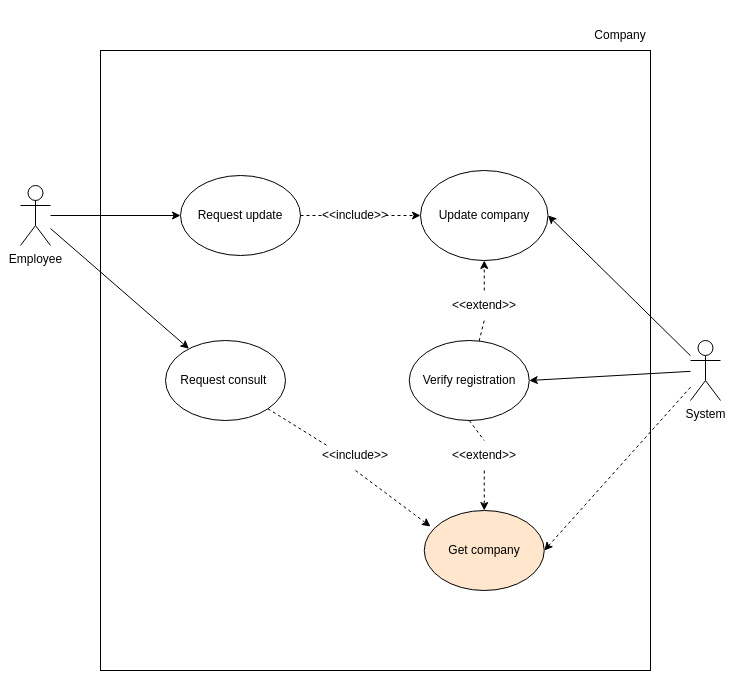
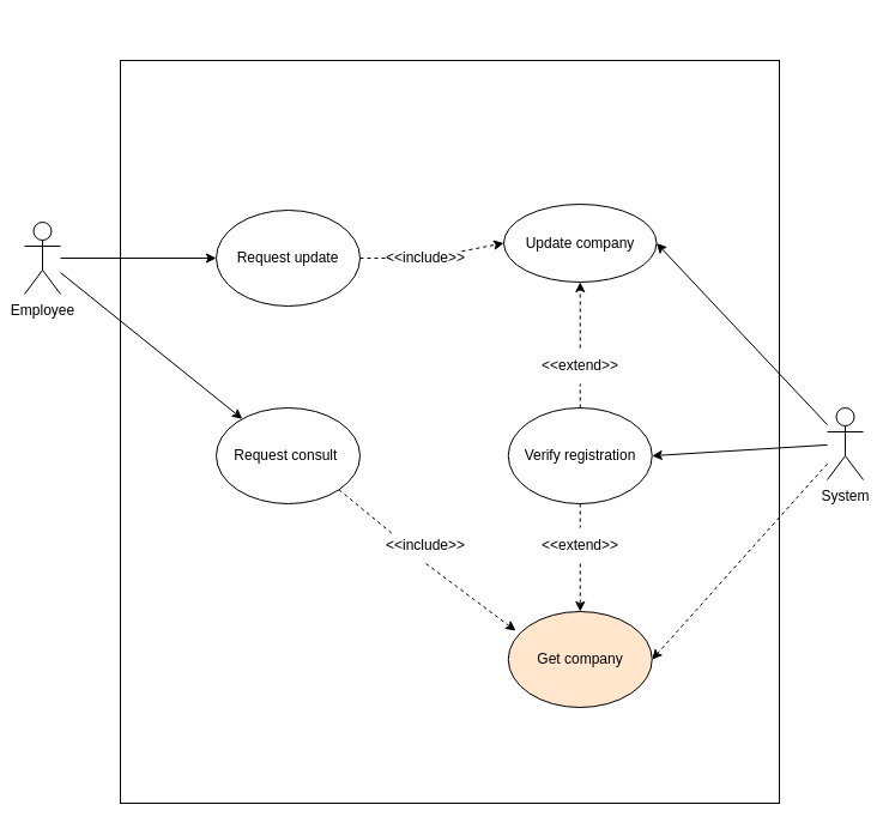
  <mxCell id="0" />
  <mxCell id="1" parent="0" />
  <mxCell id="2" value="" style="rounded=0;whiteSpace=wrap;html=1;" vertex="1" parent="1"><mxGeometry x="100" y="50" width="550" height="620" as="geometry" /></mxCell>
  <mxCell id="3" style="edgeStyle=none;html=1;entryX=0;entryY=0.5;entryDx=0;entryDy=0;" edge="1" parent="1" source="5" target="7"><mxGeometry relative="1" as="geometry" /></mxCell>
  <mxCell id="4" style="edgeStyle=none;html=1;" edge="1" parent="1" source="5" target="17"><mxGeometry relative="1" as="geometry" /></mxCell>
  <mxCell id="5" value="Employee" style="shape=umlActor;verticalLabelPosition=bottom;verticalAlign=top;html=1;outlineConnect=0;fontStyle=0" parent="1" vertex="1"><mxGeometry x="20" y="185" width="30" height="60" as="geometry" /></mxCell>
  <mxCell id="6" style="edgeStyle=none;html=1;entryX=0;entryY=0.5;entryDx=0;entryDy=0;dashed=1;startArrow=none;startFill=0;endArrow=classic;endFill=1;" edge="1" parent="1" source="19" target="12"><mxGeometry relative="1" as="geometry" /></mxCell>
  <mxCell id="7" value="Request update" style="ellipse;whiteSpace=wrap;html=1;" parent="1" vertex="1"><mxGeometry x="180" y="175" width="120" height="80" as="geometry" /></mxCell>
  <mxCell id="8" style="edgeStyle=none;html=1;entryX=1;entryY=0.5;entryDx=0;entryDy=0;" edge="1" parent="1" source="11" target="12"><mxGeometry relative="1" as="geometry" /></mxCell>
  <mxCell id="9" style="edgeStyle=none;html=1;entryX=1;entryY=0.5;entryDx=0;entryDy=0;" edge="1" parent="1" source="11" target="15"><mxGeometry relative="1" as="geometry" /></mxCell>
  <mxCell id="10" style="edgeStyle=none;html=1;entryX=1;entryY=0.5;entryDx=0;entryDy=0;dashed=1;" edge="1" parent="1" source="11" target="18"><mxGeometry relative="1" as="geometry" /></mxCell>
  <mxCell id="11" value="System" style="shape=umlActor;verticalLabelPosition=bottom;verticalAlign=top;html=1;outlineConnect=0;fontStyle=0" parent="1" vertex="1"><mxGeometry x="690" y="340" width="30" height="60" as="geometry" /></mxCell>
- <mxCell id="12" value="Update company" style="ellipse;whiteSpace=wrap;html=1;" parent="1" vertex="1"><mxGeometry x="420" y="170" width="127.5" height="90" as="geometry" /></mxCell>
+ <mxCell id="12" value="Update company" style="ellipse;whiteSpace=wrap;html=1;" parent="1" vertex="1"><mxGeometry x="420" y="170" width="127.5" height="65" as="geometry" /></mxCell>
  <mxCell id="13" style="edgeStyle=none;html=1;entryX=0.5;entryY=1;entryDx=0;entryDy=0;dashed=1;startArrow=none;startFill=0;endArrow=classic;endFill=1;" edge="1" parent="1" source="23" target="12"><mxGeometry relative="1" as="geometry" /></mxCell>
  <mxCell id="14" style="edgeStyle=none;html=1;exitX=0.5;exitY=1;exitDx=0;exitDy=0;entryX=0.5;entryY=0;entryDx=0;entryDy=0;dashed=1;startArrow=none;startFill=0;endArrow=classic;endFill=1;" edge="1" parent="1" source="25" target="18"><mxGeometry relative="1" as="geometry" /></mxCell>
- <mxCell id="15" value="Verify registration" style="ellipse;whiteSpace=wrap;html=1;" vertex="1" parent="1"><mxGeometry x="408.75" y="340" width="120" height="80" as="geometry" /></mxCell>
+ <mxCell id="15" value="Verify registration" style="ellipse;whiteSpace=wrap;html=1;" vertex="1" parent="1"><mxGeometry x="423.75" y="340" width="120" height="80" as="geometry" /></mxCell>
  <mxCell id="16" style="edgeStyle=none;html=1;exitX=0.5;exitY=1;exitDx=0;exitDy=0;entryX=0.052;entryY=0.2;entryDx=0;entryDy=0;entryPerimeter=0;dashed=1;startArrow=none;startFill=0;endArrow=classic;endFill=1;" edge="1" parent="1" source="21" target="18"><mxGeometry relative="1" as="geometry" /></mxCell>
- <mxCell id="17" value="Request consult&amp;nbsp;" style="ellipse;whiteSpace=wrap;html=1;" vertex="1" parent="1"><mxGeometry x="165" y="340" width="120" height="80" as="geometry" /></mxCell>
+ <mxCell id="17" value="Request consult&amp;nbsp;" style="ellipse;whiteSpace=wrap;html=1;" vertex="1" parent="1"><mxGeometry x="180" y="340" width="120" height="80" as="geometry" /></mxCell>
  <mxCell id="18" value="Get company" style="ellipse;whiteSpace=wrap;html=1;fillColor=#ffe6cc;" vertex="1" parent="1"><mxGeometry x="423.75" y="510" width="120" height="80" as="geometry" /></mxCell>
  <mxCell id="19" value="&amp;lt;&amp;lt;include&amp;gt;&amp;gt;" style="text;html=1;strokeColor=none;fillColor=none;align=center;verticalAlign=middle;whiteSpace=wrap;rounded=0;" vertex="1" parent="1"><mxGeometry x="325" y="200" width="60" height="30" as="geometry" /></mxCell>
  <mxCell id="20" value="" style="edgeStyle=none;html=1;entryX=0;entryY=0.5;entryDx=0;entryDy=0;dashed=1;startArrow=none;startFill=0;endArrow=none;endFill=1;" edge="1" parent="1" source="7" target="19"><mxGeometry relative="1" as="geometry"><mxPoint x="300" y="215" as="sourcePoint" /><mxPoint x="420" y="215" as="targetPoint" /></mxGeometry></mxCell>
  <mxCell id="21" value="&amp;lt;&amp;lt;include&amp;gt;&amp;gt;" style="text;html=1;strokeColor=none;fillColor=none;align=center;verticalAlign=middle;whiteSpace=wrap;rounded=0;" vertex="1" parent="1"><mxGeometry x="325" y="440" width="60" height="30" as="geometry" /></mxCell>
  <mxCell id="22" value="" style="edgeStyle=none;html=1;exitX=1;exitY=1;exitDx=0;exitDy=0;entryX=0.052;entryY=0.2;entryDx=0;entryDy=0;entryPerimeter=0;dashed=1;startArrow=none;startFill=0;endArrow=none;endFill=1;" edge="1" parent="1" source="17" target="21"><mxGeometry relative="1" as="geometry"><mxPoint x="282.426" y="408.284" as="sourcePoint" /><mxPoint x="429.99" y="526" as="targetPoint" /></mxGeometry></mxCell>
  <mxCell id="23" value="&amp;lt;&amp;lt;extend&amp;gt;&amp;gt;" style="text;html=1;strokeColor=none;fillColor=none;align=center;verticalAlign=middle;whiteSpace=wrap;rounded=0;" vertex="1" parent="1"><mxGeometry x="453.75" y="290" width="60" height="30" as="geometry" /></mxCell>
  <mxCell id="24" value="" style="edgeStyle=none;html=1;entryX=0.5;entryY=1;entryDx=0;entryDy=0;dashed=1;startArrow=none;startFill=0;endArrow=none;endFill=1;" edge="1" parent="1" source="15" target="23"><mxGeometry relative="1" as="geometry"><mxPoint x="483.75" y="340" as="sourcePoint" /><mxPoint x="483.75" y="260" as="targetPoint" /></mxGeometry></mxCell>
  <mxCell id="25" value="&amp;lt;&amp;lt;extend&amp;gt;&amp;gt;" style="text;html=1;strokeColor=none;fillColor=none;align=center;verticalAlign=middle;whiteSpace=wrap;rounded=0;" vertex="1" parent="1"><mxGeometry x="453.75" y="440" width="60" height="30" as="geometry" /></mxCell>
  <mxCell id="26" value="" style="edgeStyle=none;html=1;exitX=0.5;exitY=1;exitDx=0;exitDy=0;entryX=0.5;entryY=0;entryDx=0;entryDy=0;dashed=1;startArrow=none;startFill=0;endArrow=none;endFill=1;" edge="1" parent="1" source="15" target="25"><mxGeometry relative="1" as="geometry"><mxPoint x="483.75" y="420" as="sourcePoint" /><mxPoint x="483.75" y="510" as="targetPoint" /></mxGeometry></mxCell>
- <mxCell id="27" value="Company" style="text;html=1;strokeColor=none;fillColor=none;align=center;verticalAlign=middle;whiteSpace=wrap;rounded=0;" vertex="1" parent="1"><mxGeometry x="590" y="20" width="60" height="30" as="geometry" /></mxCell>
